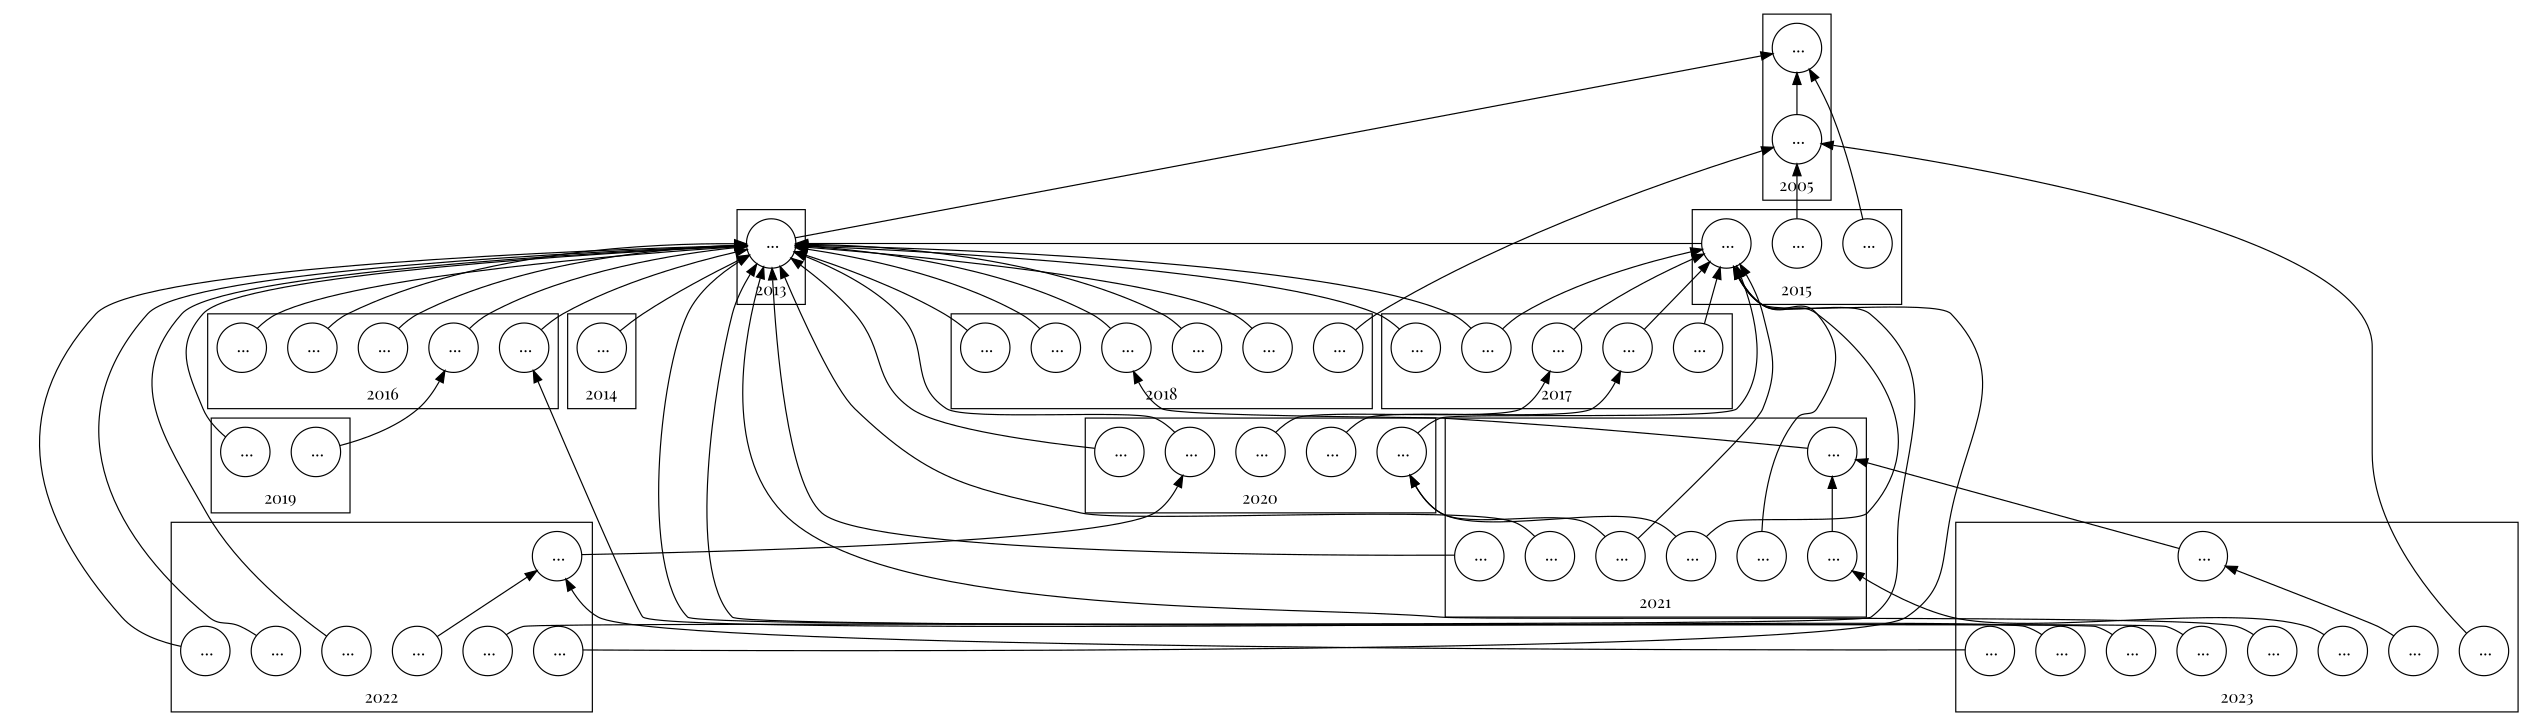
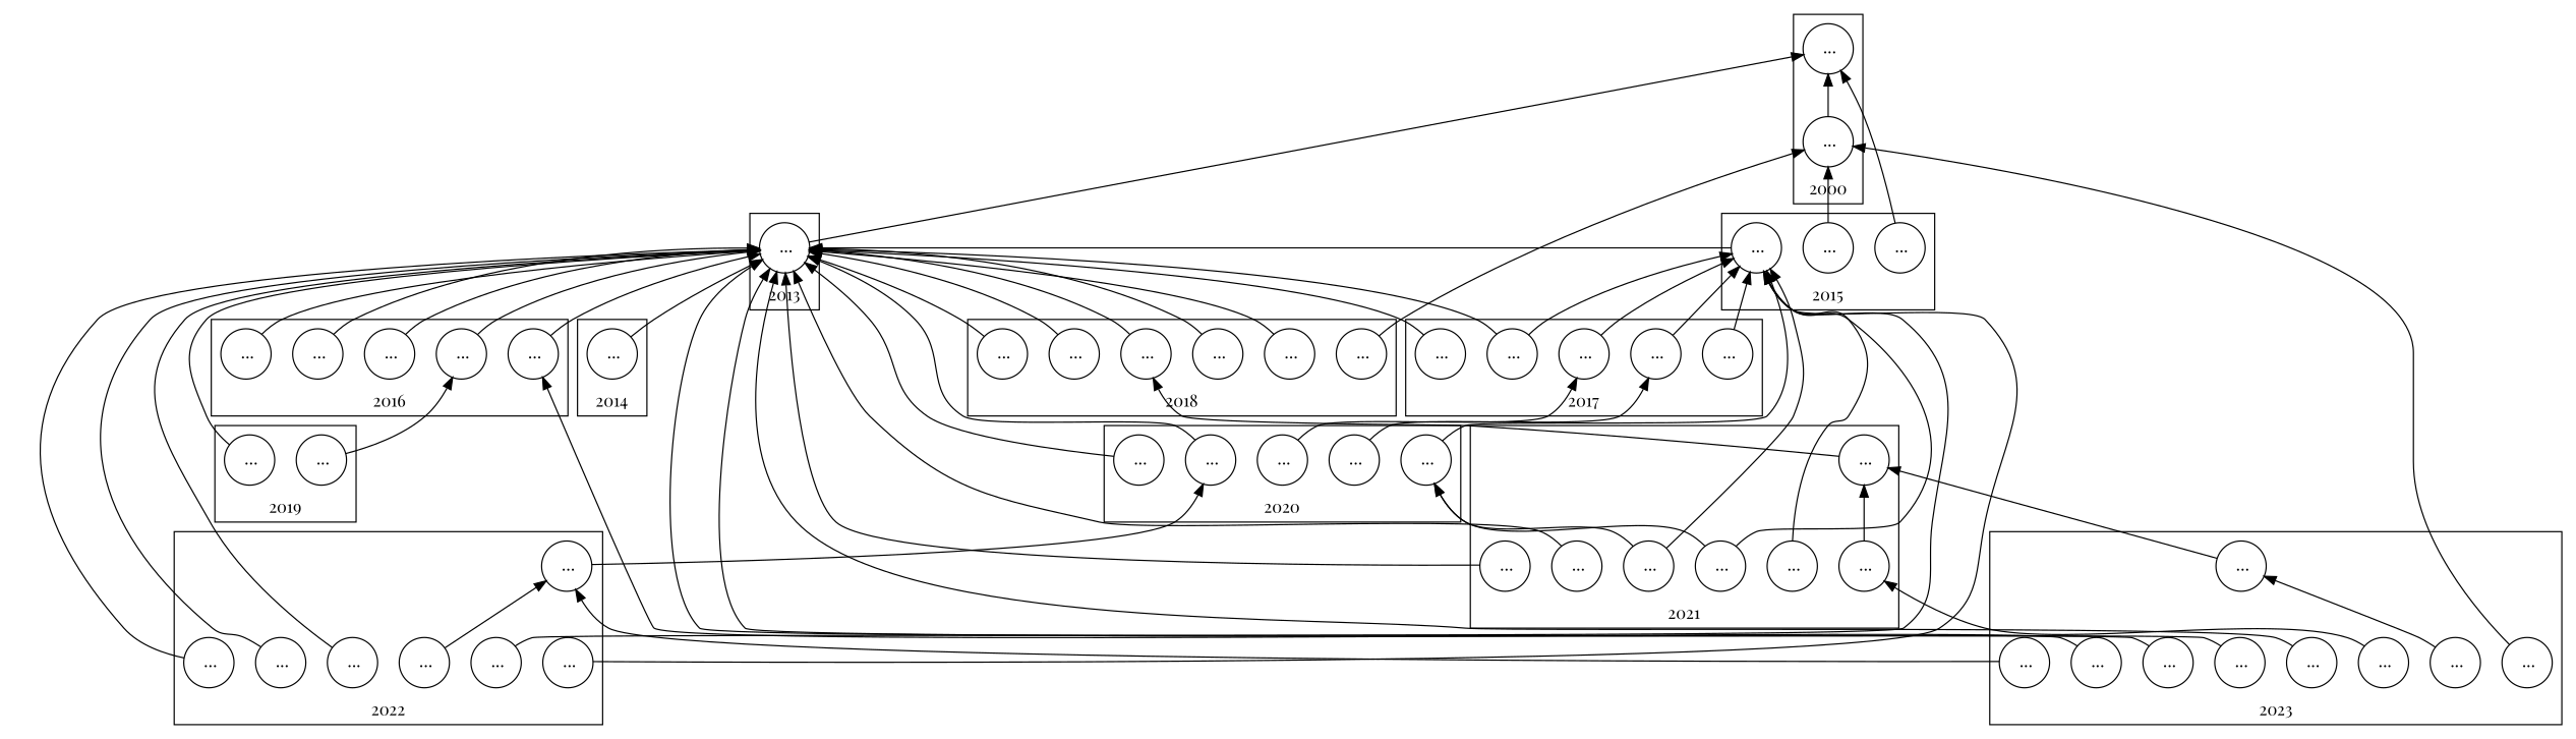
  digraph {
    rankdir=BT
    fontname="Playfair Display"
    node [shape=circle fontname="Playfair Display"]
    edge [fontname="Playfair Display"]
    n1 [label=" ..."]
    n2 [label=" ..."]
    n3 [label=" ..."]
    n4 [label=" ..."]
    n5 [label=" ..."]
    n6 [label=" ..."]
    n7 [label=" ..."]
    n8 [label=" ..."]
    n9 [label=" ..."]
    n10 [label=" ..."]
    n11 [label=" ..."]
    n12 [label=" ..."]
    n13 [label=" ..."]
    n14 [label=" ..."]
    n15 [label=" ..."]
    n16 [label=" ..."]
    n17 [label=" ..."]
    n18 [label=" ..."]
    n19 [label=" ..."]
    n20 [label=" ..."]
    n21 [label=" ..."]
    n22 [label=" ..."]
    n23 [label=" ..."]
    n24 [label=" ..."]
    n25 [label=" ..."]
    n26 [label=" ..."]
    n27 [label=" ..."]
    n28 [label=" ..."]
    n29 [label=" ..."]
    n30 [label=" ..."]
    n31 [label=" ..."]
    n32 [label=" ..."]
    n33 [label=" ..."]
    n34 [label=" ..."]
    n35 [label=" ..."]
    n36 [label=" ..."]
    n37 [label=" ..."]
    n38 [label=" ..."]
    n39 [label=" ..."]
    n40 [label=" ..."]
    n41 [label=" ..."]
    n42 [label=" ..."]
    n43 [label=" ..."]
    n44 [label=" ..."]
    n45 [label=" ..."]
    n46 [label=" ..."]
    n47 [label=" ..."]
    n48 [label=" ..."]
    n49 [label=" ..."]
    n50 [label=" ..."]
    n51 [label=" ..."]
    n52 [label=" ..."]
    n53 [label=" ..."]
    subgraph cluster_1 {
-     label=2005
+     label=2000
      rank=same
      n1
      n2
    }
    subgraph cluster_2 {
      label=2013
      rank=same
      n3
    }
    subgraph cluster_3 {
      label=2014
      rank=same
      n4
    }
    subgraph cluster_4 {
      label=2015
      rank=same
      n5
      n6
      n7
    }
    subgraph cluster_5 {
      label=2016
      rank=same
      n8
      n9
      n10
      n11
      n12
    }
    subgraph cluster_6 {
      label=2017
      rank=same
      n13
      n14
      n15
      n16
      n17
    }
    subgraph cluster_7 {
      label=2018
      rank=same
      n18
      n19
      n20
      n21
      n22
      n23
    }
    subgraph cluster_8 {
      label=2019
      rank=same
      n24
      n25
    }
    subgraph cluster_9 {
      label=2020
      rank=same
      n26
      n27
      n28
      n29
      n30
    }
    subgraph cluster_10 {
      label=2021
      rank=same
      n31
      n32
      n33
      n34
      n35
      n36
      n37
    }
    subgraph cluster_11 {
      label=2022
      rank=same
      n38
      n39
      n40
      n41
      n42
      n43
      n44
    }
    subgraph cluster_12 {
      label=2023
      rank=same
      n45
      n46
      n47
      n48
      n49
      n50
      n51
      n52
      n53
    }
    n2 -> n1
    n3 -> n1
    n4 -> n3
    n5 -> n1
    n6 -> n2
    n7 -> n3
    n8 -> n3
    n9 -> n3
    n10 -> n3
    n11 -> n3
    n12 -> n3
    n13 -> n3
    n14 -> n7
    n15 -> n7
    n16 -> n7
    n17 -> n3
    n17 -> n7
    n18 -> n3
    n19 -> n2
    n20 -> n3
    n21 -> n3
    n22 -> n3
    n23 -> n3
    n24 -> n3
    n25 -> n8
    n26 -> n7
    n27 -> n15
    n28 -> n3
    n29 -> n14
    n30 -> n3
    n31 -> n33
    n32 -> n7
    n32 -> n26
    n33 -> n18
    n34 -> n3
    n35 -> n7
    n35 -> n26
    n36 -> n3
    n37 -> n7
    n38 -> n3
    n39 -> n30
    n40 -> n7
    n41 -> n39
    n42 -> n3
    n43 -> n3
    n44 -> n7
    n45 -> n33
    n46 -> n9
    n47 -> n3
    n48 -> n3
    n49 -> n45
    n50 -> n39
    n51 -> n31
    n52 -> n2
    n53 -> n3
  }
